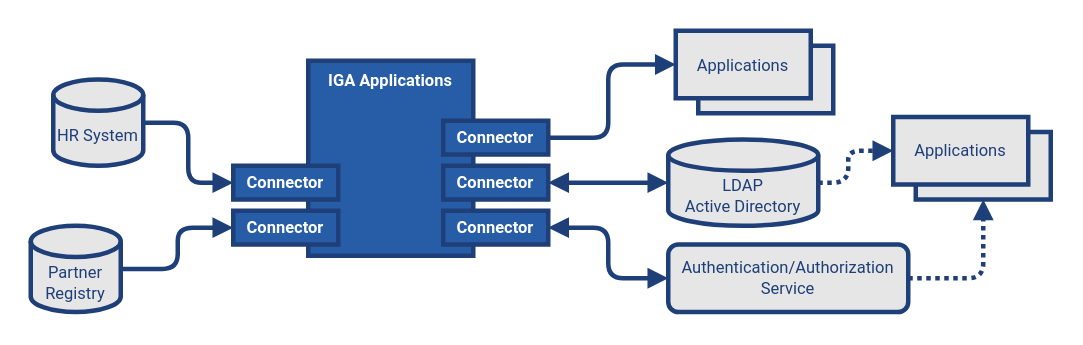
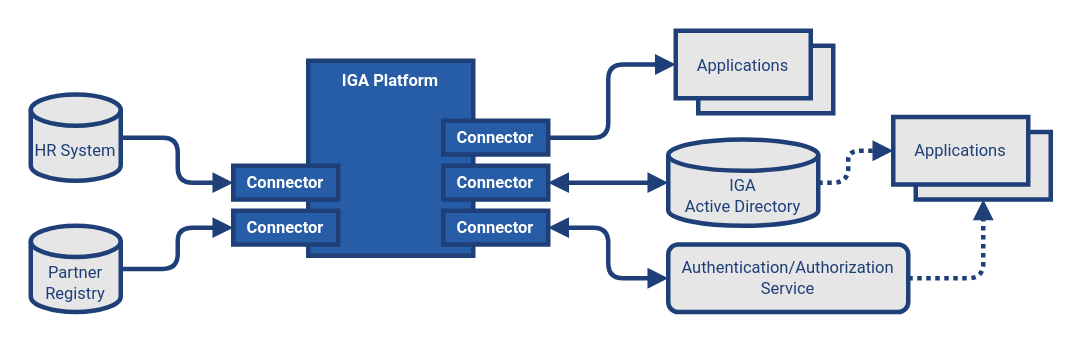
  <mxCell id="0" />
  <mxCell id="1" parent="0" />
- <mxCell id="2" value="IGA Applications" style="rounded=0;whiteSpace=wrap;html=1;strokeWidth=3;perimeterSpacing=0;glass=0;strokeColor=#1E3F78;fillColor=#265DA6;fontFamily=Roboto;fontSource=https%3A%2F%2Ffonts.googleapis.com%2Fcss%3Ffamily%3DRoboto;fontColor=#FFFFFF;fontSize=11;fontStyle=1;spacing=2;align=center;verticalAlign=top;" parent="1" vertex="1"><mxGeometry x="205" y="40" width="110" height="130" as="geometry" /></mxCell>
+ <mxCell id="2" value="IGA Platform" style="rounded=0;whiteSpace=wrap;html=1;strokeWidth=3;perimeterSpacing=0;glass=0;strokeColor=#1E3F78;fillColor=#265DA6;fontFamily=Roboto;fontSource=https%3A%2F%2Ffonts.googleapis.com%2Fcss%3Ffamily%3DRoboto;fontColor=#FFFFFF;fontSize=11;fontStyle=1;spacing=2;align=center;verticalAlign=top;" parent="1" vertex="1"><mxGeometry x="205" y="40" width="110" height="130" as="geometry" /></mxCell>
  <mxCell id="3" value="Connector" style="rounded=0;whiteSpace=wrap;html=1;strokeWidth=3;perimeterSpacing=0;glass=0;strokeColor=#1E3F78;fillColor=#265DA6;fontFamily=Roboto;fontSource=https%3A%2F%2Ffonts.googleapis.com%2Fcss%3Ffamily%3DRoboto;fontColor=#FFFFFF;fontSize=11;fontStyle=1;spacing=2;" parent="1" vertex="1"><mxGeometry x="295" y="80" width="70" height="22.5" as="geometry" /></mxCell>
  <mxCell id="4" value="Connector" style="rounded=0;whiteSpace=wrap;html=1;strokeWidth=3;perimeterSpacing=0;glass=0;strokeColor=#1E3F78;fillColor=#265DA6;fontFamily=Roboto;fontSource=https%3A%2F%2Ffonts.googleapis.com%2Fcss%3Ffamily%3DRoboto;fontColor=#FFFFFF;fontSize=11;fontStyle=1;spacing=2;" parent="1" vertex="1"><mxGeometry x="295" y="110" width="70" height="22.5" as="geometry" /></mxCell>
  <mxCell id="5" value="Connector" style="rounded=0;whiteSpace=wrap;html=1;strokeWidth=3;perimeterSpacing=0;glass=0;strokeColor=#1E3F78;fillColor=#265DA6;fontFamily=Roboto;fontSource=https%3A%2F%2Ffonts.googleapis.com%2Fcss%3Ffamily%3DRoboto;fontColor=#FFFFFF;fontSize=11;fontStyle=1;spacing=2;" parent="1" vertex="1"><mxGeometry x="295" y="140" width="70" height="22.5" as="geometry" /></mxCell>
  <mxCell id="6" value="Connector" style="rounded=0;whiteSpace=wrap;html=1;strokeWidth=3;perimeterSpacing=0;glass=0;strokeColor=#1E3F78;fillColor=#265DA6;fontFamily=Roboto;fontSource=https%3A%2F%2Ffonts.googleapis.com%2Fcss%3Ffamily%3DRoboto;fontColor=#FFFFFF;fontSize=11;fontStyle=1;spacing=2;" parent="1" vertex="1"><mxGeometry x="155" y="140" width="70" height="22.5" as="geometry" /></mxCell>
  <mxCell id="7" value="Connector" style="rounded=0;whiteSpace=wrap;html=1;strokeWidth=3;perimeterSpacing=0;glass=0;strokeColor=#1E3F78;fillColor=#265DA6;fontFamily=Roboto;fontSource=https%3A%2F%2Ffonts.googleapis.com%2Fcss%3Ffamily%3DRoboto;fontColor=#FFFFFF;fontSize=11;fontStyle=1;spacing=2;" parent="1" vertex="1"><mxGeometry x="155" y="110" width="70" height="22.5" as="geometry" /></mxCell>
- <mxCell id="8" value="HR System" style="shape=cylinder3;whiteSpace=wrap;html=1;boundedLbl=1;backgroundOutline=1;size=10.4;rounded=0;glass=0;fontFamily=Roboto;fontSource=https%3A%2F%2Ffonts.googleapis.com%2Fcss2%3Ffamily%3DRoboto%3Aital%2Cwght%401%2C300%26display%3Dswapp;fontSize=11;fontColor=#1E3F78;strokeColor=#1E3F78;strokeWidth=3;fillColor=#E6E6E6;align=center;sketch=0;shadow=0;" parent="1" vertex="1"><mxGeometry x="35" y="52.5" width="60" height="57.5" as="geometry" /></mxCell>
+ <mxCell id="8" value="HR System" style="shape=cylinder3;whiteSpace=wrap;html=1;boundedLbl=1;backgroundOutline=1;size=10.4;rounded=0;glass=0;fontFamily=Roboto;fontSource=https%3A%2F%2Ffonts.googleapis.com%2Fcss2%3Ffamily%3DRoboto%3Aital%2Cwght%401%2C300%26display%3Dswapp;fontSize=11;fontColor=#1E3F78;strokeColor=#1E3F78;strokeWidth=3;fillColor=#E6E6E6;align=center;sketch=0;shadow=0;" parent="1" vertex="1"><mxGeometry x="20" y="62.5" width="60" height="57.5" as="geometry" /></mxCell>
  <mxCell id="9" value="" style="edgeStyle=elbowEdgeStyle;elbow=horizontal;endArrow=block;html=1;fontFamily=Roboto;fontSource=https%3A%2F%2Ffonts.googleapis.com%2Fcss2%3Ffamily%3DRoboto%3Aital%2Cwght%401%2C300%26display%3Dswapp;fontSize=9;fontColor=#FFFFFF;strokeColor=#1E3F78;strokeWidth=3;endFill=1;exitX=1;exitY=0.5;exitDx=0;exitDy=0;exitPerimeter=0;entryX=0;entryY=0.5;entryDx=0;entryDy=0;" parent="1" source="8" target="7" edge="1"><mxGeometry width="50" height="50" relative="1" as="geometry"><mxPoint x="315" y="200" as="sourcePoint" /><mxPoint x="365" y="150" as="targetPoint" /><Array as="points" /></mxGeometry></mxCell>
  <mxCell id="10" value="Partner&lt;br&gt;Registry" style="shape=cylinder3;whiteSpace=wrap;html=1;boundedLbl=1;backgroundOutline=1;size=10.4;rounded=0;glass=0;fontFamily=Roboto;fontSource=https%3A%2F%2Ffonts.googleapis.com%2Fcss2%3Ffamily%3DRoboto%3Aital%2Cwght%401%2C300%26display%3Dswapp;fontSize=11;fontColor=#1E3F78;strokeColor=#1E3F78;strokeWidth=3;fillColor=#E6E6E6;align=center;sketch=0;shadow=0;" parent="1" vertex="1"><mxGeometry x="20" y="150" width="60" height="57.5" as="geometry" /></mxCell>
  <mxCell id="11" value="" style="edgeStyle=elbowEdgeStyle;elbow=horizontal;endArrow=block;html=1;fontFamily=Roboto;fontSource=https%3A%2F%2Ffonts.googleapis.com%2Fcss2%3Ffamily%3DRoboto%3Aital%2Cwght%401%2C300%26display%3Dswapp;fontSize=9;fontColor=#FFFFFF;strokeColor=#1E3F78;strokeWidth=3;endFill=1;exitX=1;exitY=0.5;exitDx=0;exitDy=0;exitPerimeter=0;entryX=0;entryY=0.5;entryDx=0;entryDy=0;" parent="1" source="10" target="6" edge="1"><mxGeometry width="50" height="50" relative="1" as="geometry"><mxPoint x="105" y="91.25" as="sourcePoint" /><mxPoint x="145" y="131.25" as="targetPoint" /><Array as="points" /></mxGeometry></mxCell>
  <mxCell id="12" value="" style="edgeStyle=elbowEdgeStyle;elbow=horizontal;endArrow=block;html=1;fontFamily=Roboto;fontSource=https%3A%2F%2Ffonts.googleapis.com%2Fcss2%3Ffamily%3DRoboto%3Aital%2Cwght%401%2C300%26display%3Dswapp;fontSize=9;fontColor=#FFFFFF;strokeColor=#1E3F78;strokeWidth=3;endFill=1;entryX=0;entryY=0.5;entryDx=0;entryDy=0;exitX=1;exitY=0.5;exitDx=0;exitDy=0;startArrow=block;startFill=1;" parent="1" source="5" target="15" edge="1"><mxGeometry width="50" height="50" relative="1" as="geometry"><mxPoint x="295" y="200" as="sourcePoint" /><mxPoint x="345" y="150" as="targetPoint" /><Array as="points"><mxPoint x="405" y="170" /></Array></mxGeometry></mxCell>
- <mxCell id="13" value="LDAP&lt;br&gt;Active Directory" style="shape=cylinder3;whiteSpace=wrap;html=1;boundedLbl=1;backgroundOutline=1;size=10.4;rounded=0;glass=0;fontFamily=Roboto;fontSource=https%3A%2F%2Ffonts.googleapis.com%2Fcss2%3Ffamily%3DRoboto%3Aital%2Cwght%401%2C300%26display%3Dswapp;fontSize=11;fontColor=#1E3F78;strokeColor=#1E3F78;strokeWidth=3;fillColor=#E6E6E6;align=center;sketch=0;shadow=0;" parent="1" vertex="1"><mxGeometry x="445" y="92.5" width="100" height="57.5" as="geometry" /></mxCell>
+ <mxCell id="13" value="IGA&lt;br&gt;Active Directory" style="shape=cylinder3;whiteSpace=wrap;html=1;boundedLbl=1;backgroundOutline=1;size=10.4;rounded=0;glass=0;fontFamily=Roboto;fontSource=https%3A%2F%2Ffonts.googleapis.com%2Fcss2%3Ffamily%3DRoboto%3Aital%2Cwght%401%2C300%26display%3Dswapp;fontSize=11;fontColor=#1E3F78;strokeColor=#1E3F78;strokeWidth=3;fillColor=#E6E6E6;align=center;sketch=0;shadow=0;" parent="1" vertex="1"><mxGeometry x="445" y="92.5" width="100" height="57.5" as="geometry" /></mxCell>
  <mxCell id="14" value="" style="endArrow=block;html=1;strokeWidth=3;strokeColor=#1E3F78;endFill=1;entryX=0;entryY=0.5;entryDx=0;entryDy=0;entryPerimeter=0;exitX=1;exitY=0.5;exitDx=0;exitDy=0;startArrow=block;startFill=1;" parent="1" source="4" target="13" edge="1"><mxGeometry width="50" height="50" relative="1" as="geometry"><mxPoint x="265" y="170" as="sourcePoint" /><mxPoint x="315" y="120" as="targetPoint" /></mxGeometry></mxCell>
  <mxCell id="15" value="&lt;font style=&quot;font-weight: normal&quot; color=&quot;#1e3f78&quot;&gt;Authentication/Authorization&lt;br&gt;Service&lt;/font&gt;" style="whiteSpace=wrap;html=1;strokeWidth=3;perimeterSpacing=0;glass=0;strokeColor=#1E3F78;fontFamily=Roboto;fontSource=https%3A%2F%2Ffonts.googleapis.com%2Fcss%3Ffamily%3DRoboto;fontColor=#FFFFFF;fontSize=11;fontStyle=1;spacing=2;verticalAlign=middle;fillColor=#E6E6E6;rounded=1;" parent="1" vertex="1"><mxGeometry x="445" y="162.5" width="160" height="45" as="geometry" /></mxCell>
  <mxCell id="16" value="&lt;font style=&quot;font-weight: normal&quot; color=&quot;#1e3f78&quot;&gt;Applications&lt;/font&gt;" style="rounded=0;whiteSpace=wrap;html=1;strokeWidth=3;perimeterSpacing=0;glass=0;strokeColor=#1E3F78;fontFamily=Roboto;fontSource=https%3A%2F%2Ffonts.googleapis.com%2Fcss%3Ffamily%3DRoboto;fontColor=#FFFFFF;fontSize=11;fontStyle=1;spacing=2;verticalAlign=middle;fillColor=#E6E6E6;" vertex="1" parent="1"><mxGeometry x="465" y="30" width="90" height="45" as="geometry" /></mxCell>
  <mxCell id="17" value="&lt;font style=&quot;font-weight: normal&quot; color=&quot;#1e3f78&quot;&gt;Applications&lt;/font&gt;" style="rounded=0;whiteSpace=wrap;html=1;strokeWidth=3;perimeterSpacing=0;glass=0;strokeColor=#1E3F78;fontFamily=Roboto;fontSource=https%3A%2F%2Ffonts.googleapis.com%2Fcss%3Ffamily%3DRoboto;fontColor=#FFFFFF;fontSize=11;fontStyle=1;spacing=2;verticalAlign=middle;fillColor=#E6E6E6;" vertex="1" parent="1"><mxGeometry x="450" y="20" width="90" height="45" as="geometry" /></mxCell>
  <mxCell id="18" value="" style="edgeStyle=elbowEdgeStyle;elbow=horizontal;endArrow=block;html=1;fontFamily=Roboto;fontSource=https%3A%2F%2Ffonts.googleapis.com%2Fcss2%3Ffamily%3DRoboto%3Aital%2Cwght%401%2C300%26display%3Dswapp;fontSize=9;fontColor=#FFFFFF;strokeColor=#1E3F78;strokeWidth=3;endFill=1;exitX=1;exitY=0.5;exitDx=0;exitDy=0;entryX=0;entryY=0.5;entryDx=0;entryDy=0;" edge="1" parent="1" source="3" target="17"><mxGeometry width="50" height="50" relative="1" as="geometry"><mxPoint x="365" y="260" as="sourcePoint" /><mxPoint x="415" y="210" as="targetPoint" /><Array as="points"><mxPoint x="405" y="60" /></Array></mxGeometry></mxCell>
  <mxCell id="19" value="&lt;font style=&quot;font-weight: normal&quot; color=&quot;#1e3f78&quot;&gt;Applications&lt;/font&gt;" style="rounded=0;whiteSpace=wrap;html=1;strokeWidth=3;perimeterSpacing=0;glass=0;strokeColor=#1E3F78;fontFamily=Roboto;fontSource=https%3A%2F%2Ffonts.googleapis.com%2Fcss%3Ffamily%3DRoboto;fontColor=#FFFFFF;fontSize=11;fontStyle=1;spacing=2;verticalAlign=middle;fillColor=#E6E6E6;" vertex="1" parent="1"><mxGeometry x="610" y="87.5" width="90" height="45" as="geometry" /></mxCell>
  <mxCell id="20" value="&lt;font style=&quot;font-weight: normal&quot; color=&quot;#1e3f78&quot;&gt;Applications&lt;/font&gt;" style="rounded=0;whiteSpace=wrap;html=1;strokeWidth=3;perimeterSpacing=0;glass=0;strokeColor=#1E3F78;fontFamily=Roboto;fontSource=https%3A%2F%2Ffonts.googleapis.com%2Fcss%3Ffamily%3DRoboto;fontColor=#FFFFFF;fontSize=11;fontStyle=1;spacing=2;verticalAlign=middle;fillColor=#E6E6E6;" vertex="1" parent="1"><mxGeometry x="595" y="77.5" width="90" height="45" as="geometry" /></mxCell>
  <mxCell id="21" value="" style="edgeStyle=elbowEdgeStyle;elbow=horizontal;endArrow=block;html=1;fontFamily=Roboto;fontSource=https%3A%2F%2Ffonts.googleapis.com%2Fcss2%3Ffamily%3DRoboto%3Aital%2Cwght%401%2C300%26display%3Dswapp;fontSize=9;fontColor=#FFFFFF;strokeColor=#1E3F78;strokeWidth=3;dashed=1;dashPattern=1 1;endFill=1;entryX=0;entryY=0.5;entryDx=0;entryDy=0;exitX=1;exitY=0.5;exitDx=0;exitDy=0;exitPerimeter=0;" edge="1" parent="1" source="13" target="20"><mxGeometry width="50" height="50" relative="1" as="geometry"><mxPoint x="365" y="260" as="sourcePoint" /><mxPoint x="415" y="210" as="targetPoint" /><Array as="points"><mxPoint x="565" y="121" /></Array></mxGeometry></mxCell>
  <mxCell id="22" value="" style="edgeStyle=elbowEdgeStyle;elbow=horizontal;endArrow=block;html=1;fontFamily=Roboto;fontSource=https%3A%2F%2Ffonts.googleapis.com%2Fcss2%3Ffamily%3DRoboto%3Aital%2Cwght%401%2C300%26display%3Dswapp;fontSize=9;fontColor=#FFFFFF;strokeColor=#1E3F78;strokeWidth=3;dashed=1;dashPattern=1 1;endFill=1;entryX=0.5;entryY=1;entryDx=0;entryDy=0;exitX=1;exitY=0.5;exitDx=0;exitDy=0;" edge="1" parent="1" source="15" target="19"><mxGeometry width="50" height="50" relative="1" as="geometry"><mxPoint x="555" y="131.25" as="sourcePoint" /><mxPoint x="605" y="117.5" as="targetPoint" /><Array as="points"><mxPoint x="655" y="160" /></Array></mxGeometry></mxCell>
